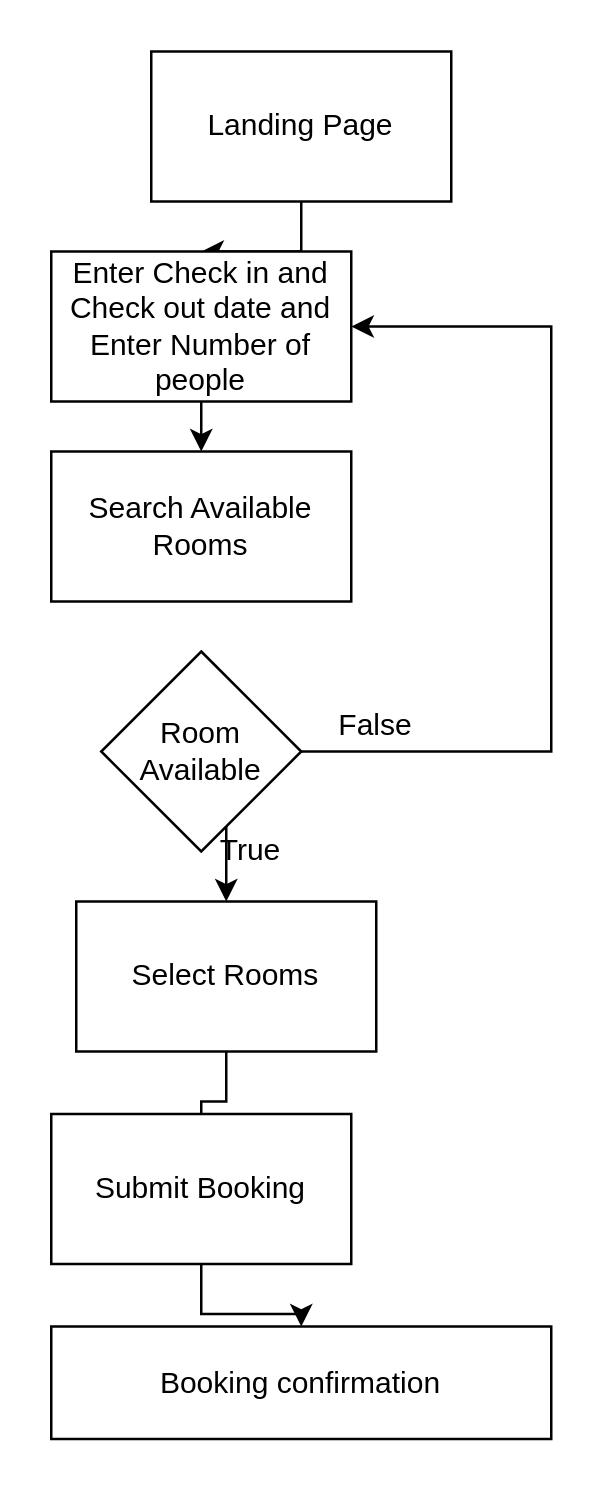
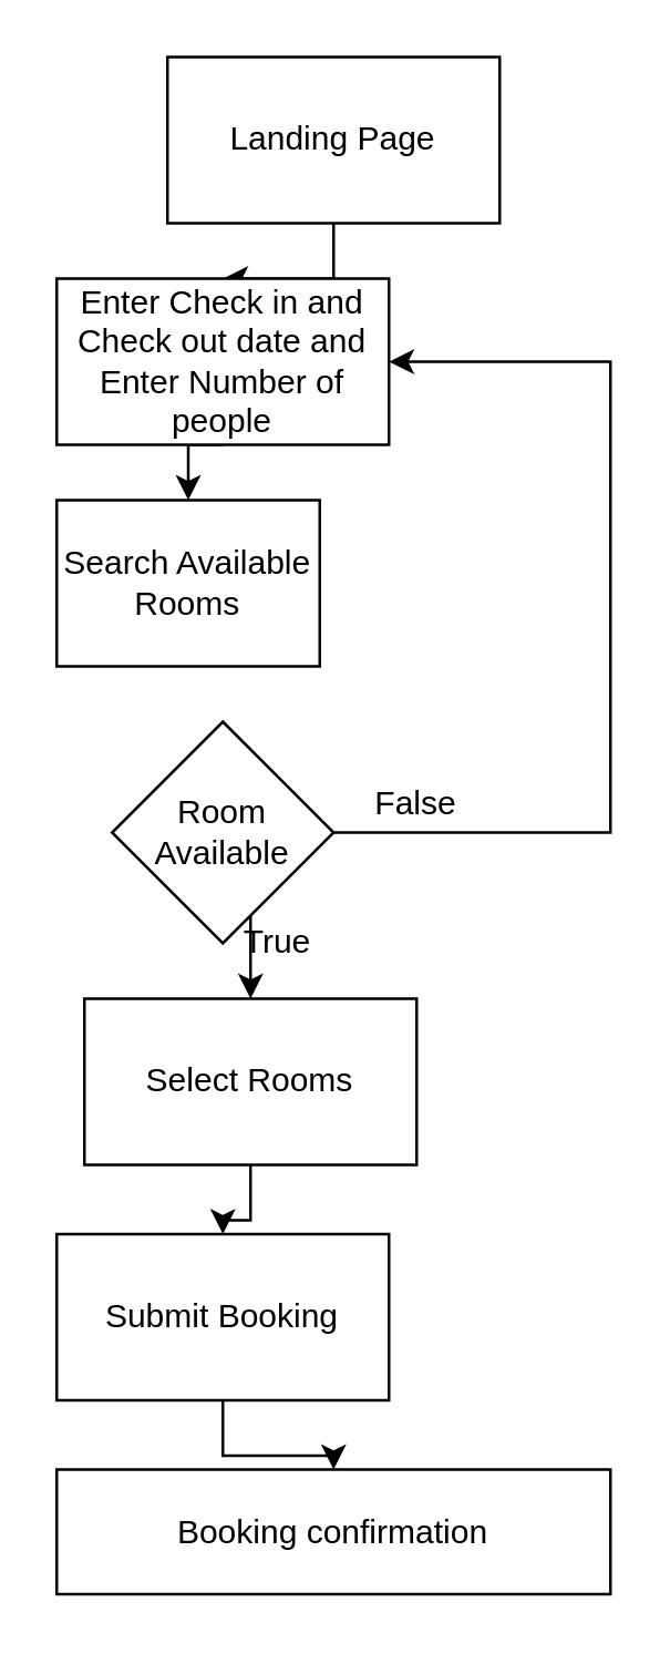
  <mxCell id="0" />
  <mxCell id="1" parent="0" />
  <mxCell id="2" style="edgeStyle=orthogonalEdgeStyle;rounded=0;orthogonalLoop=1;jettySize=auto;html=1;exitX=0.5;exitY=1;exitDx=0;exitDy=0;entryX=0.5;entryY=0;entryDx=0;entryDy=0;" edge="1" parent="1" source="3" target="8"><mxGeometry relative="1" as="geometry" /></mxCell>
  <mxCell id="3" value="Landing Page" style="rounded=0;whiteSpace=wrap;html=1;" vertex="1" parent="1"><mxGeometry x="60" y="20" width="120" height="60" as="geometry" /></mxCell>
- <mxCell id="4" value="Search Available Rooms" style="rounded=0;whiteSpace=wrap;html=1;" vertex="1" parent="1"><mxGeometry x="20" y="180" width="120" height="60" as="geometry" /></mxCell>
- <mxCell id="5" style="edgeStyle=orthogonalEdgeStyle;rounded=0;orthogonalLoop=1;jettySize=auto;html=1;entryX=0.5;entryY=0;entryDx=0;entryDy=0;endArrow=none;" edge="1" parent="1" source="6" target="15"><mxGeometry relative="1" as="geometry" /></mxCell>
+ <mxCell id="4" value="Search Available Rooms" style="rounded=0;whiteSpace=wrap;html=1;" vertex="1" parent="1"><mxGeometry x="20" y="180" width="95" height="60" as="geometry" /></mxCell>
+ <mxCell id="5" style="edgeStyle=orthogonalEdgeStyle;rounded=0;orthogonalLoop=1;jettySize=auto;html=1;entryX=0.5;entryY=0;entryDx=0;entryDy=0;" edge="1" parent="1" source="6" target="15"><mxGeometry relative="1" as="geometry" /></mxCell>
  <mxCell id="6" value="Select Rooms" style="rounded=0;whiteSpace=wrap;html=1;" vertex="1" parent="1"><mxGeometry x="30" y="360" width="120" height="60" as="geometry" /></mxCell>
  <mxCell id="7" style="edgeStyle=orthogonalEdgeStyle;rounded=0;orthogonalLoop=1;jettySize=auto;html=1;exitX=0.5;exitY=1;exitDx=0;exitDy=0;entryX=0.5;entryY=0;entryDx=0;entryDy=0;" edge="1" parent="1" source="8" target="4"><mxGeometry relative="1" as="geometry" /></mxCell>
  <mxCell id="8" value="Enter Check in and Check out date and Enter Number of people" style="rounded=0;whiteSpace=wrap;html=1;" vertex="1" parent="1"><mxGeometry x="20" y="100" width="120" height="60" as="geometry" /></mxCell>
  <mxCell id="9" style="edgeStyle=orthogonalEdgeStyle;rounded=0;orthogonalLoop=1;jettySize=auto;html=1;exitX=0.5;exitY=1;exitDx=0;exitDy=0;entryX=0.5;entryY=0;entryDx=0;entryDy=0;" edge="1" parent="1" target="6"><mxGeometry relative="1" as="geometry"><mxPoint x="80" y="330" as="sourcePoint" /></mxGeometry></mxCell>
  <mxCell id="10" style="edgeStyle=orthogonalEdgeStyle;rounded=0;orthogonalLoop=1;jettySize=auto;html=1;exitX=1;exitY=0.5;exitDx=0;exitDy=0;entryX=1;entryY=0.5;entryDx=0;entryDy=0;" edge="1" parent="1" source="11" target="8"><mxGeometry relative="1" as="geometry"><Array as="points"><mxPoint x="220" y="300" /><mxPoint x="220" y="130" /></Array></mxGeometry></mxCell>
  <mxCell id="11" value="Room Available" style="rhombus;whiteSpace=wrap;html=1;" vertex="1" parent="1"><mxGeometry x="40" y="260" width="80" height="80" as="geometry" /></mxCell>
  <mxCell id="12" value="True" style="text;html=1;strokeColor=none;fillColor=none;align=center;verticalAlign=middle;whiteSpace=wrap;rounded=0;" vertex="1" parent="1"><mxGeometry x="80" y="330" width="40" height="20" as="geometry" /></mxCell>
  <mxCell id="13" value="False" style="text;html=1;strokeColor=none;fillColor=none;align=center;verticalAlign=middle;whiteSpace=wrap;rounded=0;" vertex="1" parent="1"><mxGeometry x="130" y="280" width="40" height="20" as="geometry" /></mxCell>
  <mxCell id="14" style="edgeStyle=orthogonalEdgeStyle;rounded=0;orthogonalLoop=1;jettySize=auto;html=1;exitX=0.5;exitY=1;exitDx=0;exitDy=0;entryX=0.5;entryY=0;entryDx=0;entryDy=0;" edge="1" parent="1" source="15" target="16"><mxGeometry relative="1" as="geometry" /></mxCell>
  <mxCell id="15" value="Submit Booking" style="rounded=0;whiteSpace=wrap;html=1;" vertex="1" parent="1"><mxGeometry x="20" y="445" width="120" height="60" as="geometry" /></mxCell>
  <mxCell id="16" value="Booking confirmation" style="rounded=0;whiteSpace=wrap;html=1;" vertex="1" parent="1"><mxGeometry x="20" y="530" width="200" height="45" as="geometry" /></mxCell>
